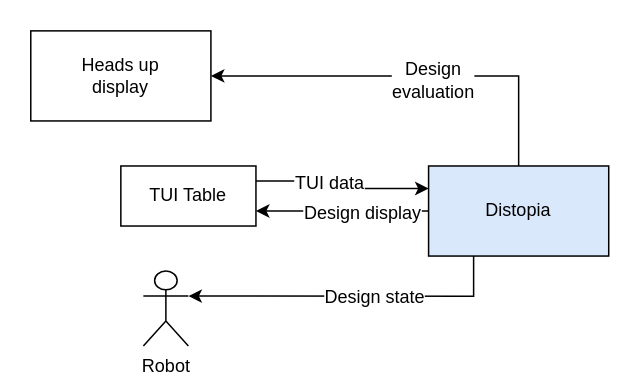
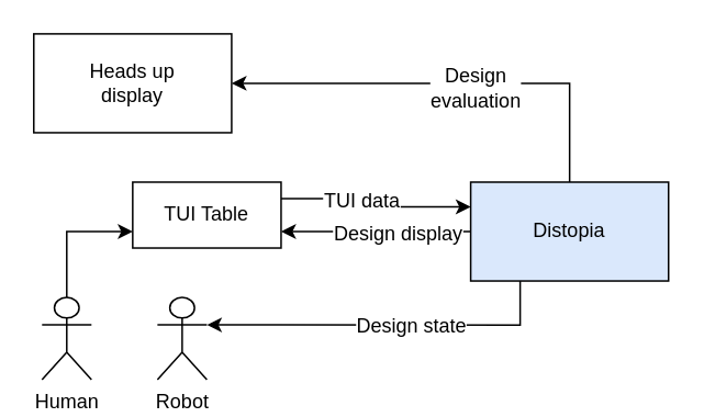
  <mxCell id="0" />
  <mxCell id="1" parent="0" />
  <mxCell id="2" style="edgeStyle=orthogonalEdgeStyle;rounded=0;orthogonalLoop=1;jettySize=auto;html=1;exitX=1;exitY=0.25;exitDx=0;exitDy=0;entryX=0;entryY=0.25;entryDx=0;entryDy=0;" parent="1" source="4" target="15" edge="1"><mxGeometry relative="1" as="geometry" /></mxCell>
  <mxCell id="3" value="TUI data" style="text;html=1;resizable=0;points=[];align=center;verticalAlign=middle;labelBackgroundColor=#ffffff;" parent="2" vertex="1" connectable="0"><mxGeometry x="-0.2" y="-1" relative="1" as="geometry"><mxPoint as="offset" /></mxGeometry></mxCell>
  <mxCell id="4" value="TUI Table" style="rounded=0;whiteSpace=wrap;html=1;" parent="1" vertex="1"><mxGeometry x="80" y="110" width="90" height="40" as="geometry" /></mxCell>
+ <mxCell id="5" style="edgeStyle=orthogonalEdgeStyle;rounded=0;orthogonalLoop=1;jettySize=auto;html=1;exitX=0.5;exitY=0;exitDx=0;exitDy=0;exitPerimeter=0;entryX=0;entryY=0.75;entryDx=0;entryDy=0;" parent="1" source="6" target="4" edge="1"><mxGeometry relative="1" as="geometry" /></mxCell>
+ <mxCell id="6" value="Human" style="shape=umlActor;verticalLabelPosition=bottom;labelBackgroundColor=#ffffff;verticalAlign=top;html=1;outlineConnect=0;" parent="1" vertex="1"><mxGeometry x="25" y="180" width="30" height="50" as="geometry" /></mxCell>
  <mxCell id="7" value="Robot" style="shape=umlActor;verticalLabelPosition=bottom;labelBackgroundColor=#ffffff;verticalAlign=top;html=1;outlineConnect=0;" parent="1" vertex="1"><mxGeometry x="95" y="180" width="30" height="50" as="geometry" /></mxCell>
  <mxCell id="8" value="&lt;div&gt;Heads up&lt;/div&gt;&lt;div&gt;display&lt;/div&gt;" style="rounded=0;whiteSpace=wrap;html=1;" parent="1" vertex="1"><mxGeometry x="20" y="20" width="120" height="60" as="geometry" /></mxCell>
  <mxCell id="9" style="edgeStyle=orthogonalEdgeStyle;rounded=0;orthogonalLoop=1;jettySize=auto;html=1;exitX=0;exitY=0.5;exitDx=0;exitDy=0;entryX=1;entryY=0.75;entryDx=0;entryDy=0;" parent="1" source="15" target="4" edge="1"><mxGeometry relative="1" as="geometry" /></mxCell>
  <mxCell id="10" value="Design display" style="text;html=1;resizable=0;points=[];align=center;verticalAlign=middle;labelBackgroundColor=#ffffff;" parent="9" vertex="1" connectable="0"><mxGeometry x="-0.217" y="1" relative="1" as="geometry"><mxPoint as="offset" /></mxGeometry></mxCell>
  <mxCell id="11" style="edgeStyle=orthogonalEdgeStyle;rounded=0;orthogonalLoop=1;jettySize=auto;html=1;exitX=0.25;exitY=1;exitDx=0;exitDy=0;entryX=1;entryY=0.333;entryDx=0;entryDy=0;entryPerimeter=0;" parent="1" source="15" target="7" edge="1"><mxGeometry relative="1" as="geometry" /></mxCell>
  <mxCell id="12" value="Design state" style="text;html=1;resizable=0;points=[];align=center;verticalAlign=middle;labelBackgroundColor=#ffffff;" parent="11" vertex="1" connectable="0"><mxGeometry x="-0.143" y="1" relative="1" as="geometry"><mxPoint as="offset" /></mxGeometry></mxCell>
  <mxCell id="13" style="edgeStyle=orthogonalEdgeStyle;rounded=0;orthogonalLoop=1;jettySize=auto;html=1;exitX=0.5;exitY=0;exitDx=0;exitDy=0;entryX=1;entryY=0.5;entryDx=0;entryDy=0;" parent="1" source="15" target="8" edge="1"><mxGeometry relative="1" as="geometry" /></mxCell>
  <mxCell id="14" value="&lt;div&gt;Design&lt;/div&gt;&lt;div&gt;evaluation&lt;br&gt;&lt;/div&gt;" style="text;html=1;resizable=0;points=[];align=center;verticalAlign=middle;labelBackgroundColor=#ffffff;" parent="13" vertex="1" connectable="0"><mxGeometry x="-0.113" y="2" relative="1" as="geometry"><mxPoint as="offset" /></mxGeometry></mxCell>
  <mxCell id="15" value="Distopia" style="rounded=0;whiteSpace=wrap;html=1;fillColor=#dae8fc;" parent="1" vertex="1"><mxGeometry x="285" y="110" width="120" height="60" as="geometry" /></mxCell>
